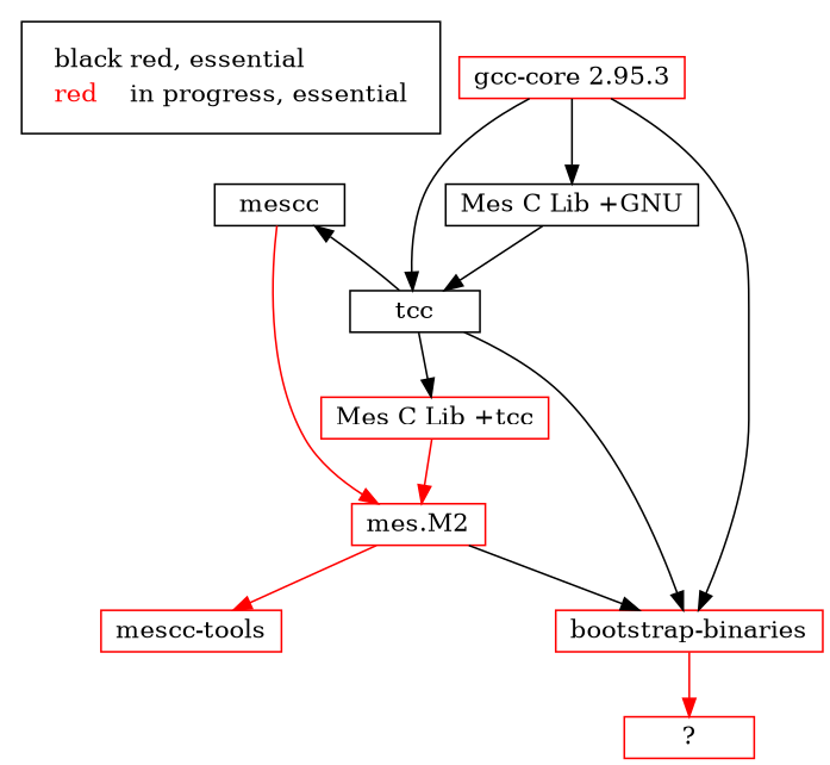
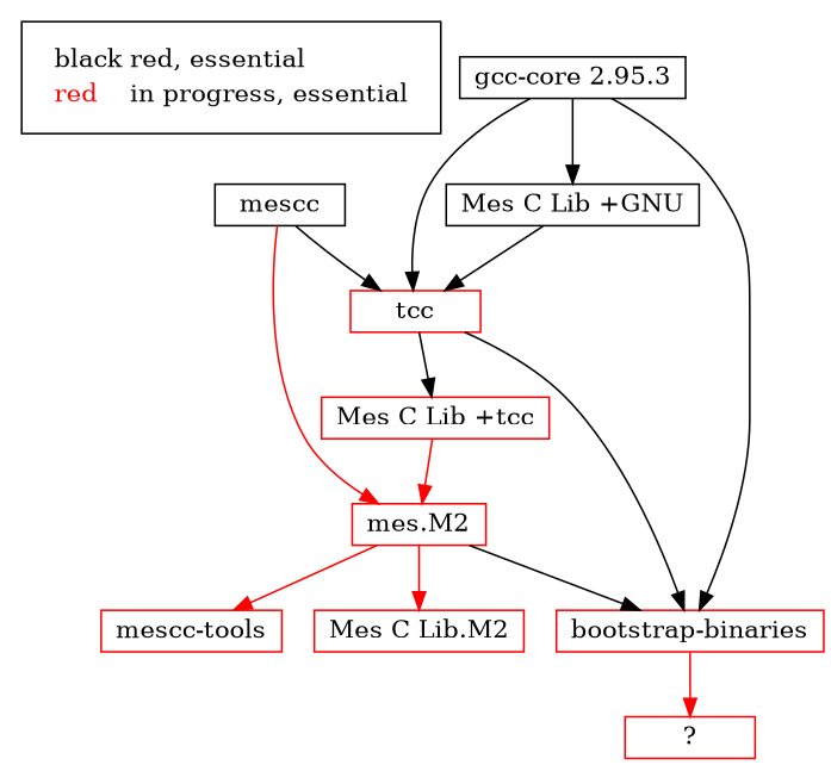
  digraph {
    node [shape=box color=red1]
    edge [color=black]
    n1 [height=0.25 label=<<table border="0" cellpadding="2" cellspacing="0" cellborder="0">       <tr><td align="left"><font color="black">black</font></td><td align="left">red, essential</td></tr> <!--       <tr><td align="left"><font color="cyan3">cyan</font></td><td align="left">done, optional</td></tr>       <tr><td align="left"><font color="green3">green</font></td><td align="left">done, undecided</td></tr> !-->       <tr><td align="left"><font color="red1">red</font></td><td align="left">in progress, essential</td></tr> <!--       <tr><td align="left"><font color="orange">orange</font></td><td align="left">in progress, undecided</td></tr> !-->       </table>> shape=plaintext width=1 color=""]
    n2 [height=0.25 label="?" width=1]
    n3 [height=0.25 label="bootstrap-binaries" width=1]
    n4 [height=0.25 label="mescc-tools" width=1]
+   n5 [height=0.25 label="Mes C Lib.M2" width=1]
    n6 [height=0.25 label="mes.M2" width=1]
    n7 [height=0.25 label=mescc width=1 color=""]
    n8 [height=0.25 label="Mes C Lib +tcc" width=1]
-   n9 [height=0.25 label=tcc width=1 color=""]
+   n9 [height=0.25 label=tcc width=1]
    n10 [height=0.25 label="Mes C Lib +GNU" width=1 color=""]
-   n11 [height=0.25 label="gcc-core 2.95.3" width=1]
+   n11 [height=0.25 label="gcc-core 2.95.3" width=1 color=""]
    subgraph cluster_1 {
      n1
    }
    n3 -> n2 [color=red1 height=0.25]
    n6 -> n3 [height=0.25]
    n6 -> n4 [color=red1 height=0.25]
+   n6 -> n5 [color=red1 height=0.25]
    n7 -> n6 [color=red1 height=0.25]
    n8 -> n6 [color=red1 height=0.25]
    n9 -> n3 [height=0.25]
-   n9 -> n7 [height=0.25]
+   n7 -> n9 [height=0.25]
    n9 -> n8 [height=0.25]
    n10 -> n9 [height=0.25]
    n11 -> n3 [height=0.25]
    n11 -> n9 [height=0.25]
    n11 -> n10 [height=0.25]
  }
